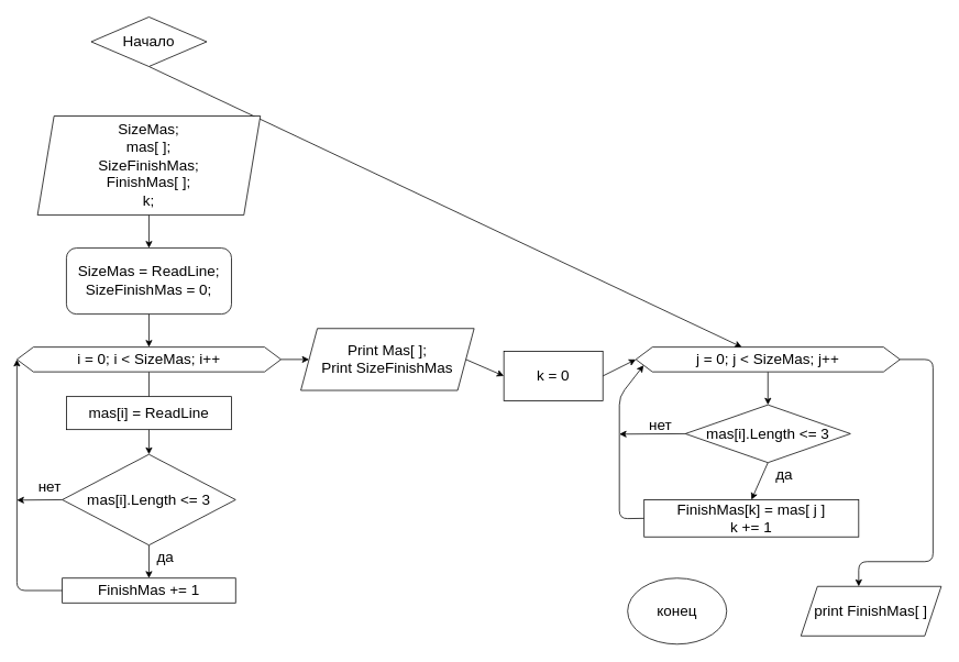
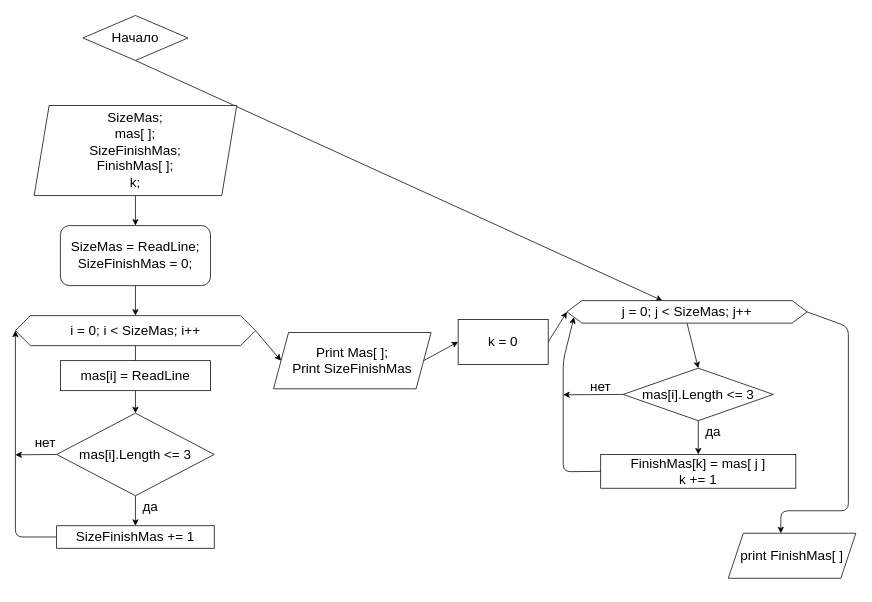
  <mxCell id="0" />
  <mxCell id="1" parent="0" />
  <mxCell id="2" style="edgeStyle=none;html=1;exitX=0.5;exitY=1;exitDx=0;exitDy=0;fontSize=18;" parent="1" source="3" target="22" edge="1"><mxGeometry relative="1" as="geometry" /></mxCell>
  <mxCell id="3" value="&lt;font style=&quot;font-size: 18px&quot;&gt;Начало&lt;/font&gt;" style="rhombus;whiteSpace=wrap;html=1;" parent="1" vertex="1"><mxGeometry x="110" y="20" width="140" height="60" as="geometry" /></mxCell>
  <mxCell id="4" style="edgeStyle=none;html=1;exitX=0.5;exitY=1;exitDx=0;exitDy=0;entryX=0.5;entryY=0;entryDx=0;entryDy=0;fontSize=18;" parent="1" source="5" target="7" edge="1"><mxGeometry relative="1" as="geometry" /></mxCell>
  <mxCell id="5" value="SizeMas;&lt;br&gt;mas[ ];&lt;br&gt;SizeFinishMas;&lt;br&gt;FinishMas[ ];&lt;br&gt;k;" style="shape=parallelogram;perimeter=parallelogramPerimeter;whiteSpace=wrap;html=1;fixedSize=1;fontSize=18;" parent="1" vertex="1"><mxGeometry x="45" y="140" width="270" height="120" as="geometry" /></mxCell>
  <mxCell id="6" style="edgeStyle=none;html=1;exitX=0.5;exitY=1;exitDx=0;exitDy=0;fontSize=18;" parent="1" source="7" target="10" edge="1"><mxGeometry relative="1" as="geometry" /></mxCell>
  <mxCell id="7" value="&lt;span&gt;SizeMas = ReadLine;&lt;br&gt;&lt;/span&gt;SizeFinishMas = 0;&lt;span&gt;&lt;br&gt;&lt;/span&gt;" style="whiteSpace=wrap;html=1;fontSize=18;rounded=1;" parent="1" vertex="1"><mxGeometry x="80" y="300" width="200" height="80" as="geometry" /></mxCell>
  <mxCell id="8" style="edgeStyle=none;html=1;exitX=0.5;exitY=1;exitDx=0;exitDy=0;fontSize=18;endArrow=none;" parent="1" source="10" target="12" edge="1"><mxGeometry relative="1" as="geometry" /></mxCell>
  <mxCell id="9" style="edgeStyle=none;html=1;exitX=1;exitY=0.5;exitDx=0;exitDy=0;entryX=0;entryY=0.5;entryDx=0;entryDy=0;fontSize=18;" edge="1" parent="1" source="10" target="33"><mxGeometry relative="1" as="geometry" /></mxCell>
- <mxCell id="10" value="i = 0; i &amp;lt; SizeMas; i++" style="shape=hexagon;perimeter=hexagonPerimeter2;whiteSpace=wrap;html=1;fixedSize=1;fontSize=18;" parent="1" vertex="1"><mxGeometry x="20" y="420" width="320" height="30" as="geometry" /></mxCell>
+ <mxCell id="10" value="i = 0; i &amp;lt; SizeMas; i++" style="shape=hexagon;perimeter=hexagonPerimeter2;whiteSpace=wrap;html=1;fixedSize=1;fontSize=18;" parent="1" vertex="1"><mxGeometry x="20" y="420" width="320" height="40" as="geometry" /></mxCell>
  <mxCell id="11" style="edgeStyle=none;html=1;exitX=0.5;exitY=1;exitDx=0;exitDy=0;entryX=0.5;entryY=0;entryDx=0;entryDy=0;fontSize=18;" parent="1" source="12" target="14" edge="1"><mxGeometry relative="1" as="geometry" /></mxCell>
  <mxCell id="12" value="mas[i] = ReadLine" style="rounded=0;whiteSpace=wrap;html=1;fontSize=18;" parent="1" vertex="1"><mxGeometry x="80" y="480" width="200" height="40" as="geometry" /></mxCell>
  <mxCell id="13" style="edgeStyle=none;html=1;exitX=0.5;exitY=1;exitDx=0;exitDy=0;fontSize=18;" parent="1" source="14" target="16" edge="1"><mxGeometry relative="1" as="geometry" /></mxCell>
  <mxCell id="14" value="mas[i].Length &amp;lt;= 3" style="rhombus;whiteSpace=wrap;html=1;fontSize=18;" parent="1" vertex="1"><mxGeometry x="75" y="550" width="210" height="110" as="geometry" /></mxCell>
  <mxCell id="15" style="edgeStyle=none;html=1;exitX=0;exitY=0.5;exitDx=0;exitDy=0;fontSize=18;entryX=0;entryY=0.5;entryDx=0;entryDy=0;" parent="1" source="16" target="10" edge="1"><mxGeometry relative="1" as="geometry"><mxPoint x="0" y="715" as="targetPoint" /><Array as="points"><mxPoint x="20" y="715" /></Array></mxGeometry></mxCell>
- <mxCell id="16" value="&lt;span&gt;FinishMas += 1&lt;/span&gt;" style="rounded=0;whiteSpace=wrap;html=1;fontSize=18;" parent="1" vertex="1"><mxGeometry x="75" y="700" width="210" height="30" as="geometry" /></mxCell>
+ <mxCell id="16" value="&lt;span&gt;SizeFinishMas += 1&lt;/span&gt;" style="rounded=0;whiteSpace=wrap;html=1;fontSize=18;" parent="1" vertex="1"><mxGeometry x="75" y="700" width="210" height="30" as="geometry" /></mxCell>
  <mxCell id="17" value="да" style="text;html=1;strokeColor=none;fillColor=none;align=center;verticalAlign=middle;whiteSpace=wrap;rounded=0;fontSize=18;" parent="1" vertex="1"><mxGeometry x="170" y="660" width="60" height="30" as="geometry" /></mxCell>
  <mxCell id="18" style="edgeStyle=none;html=1;exitX=0.75;exitY=1;exitDx=0;exitDy=0;fontSize=18;" parent="1" source="19" edge="1"><mxGeometry relative="1" as="geometry"><mxPoint x="20" y="605.471" as="targetPoint" /></mxGeometry></mxCell>
  <mxCell id="19" value="нет" style="text;html=1;strokeColor=none;fillColor=none;align=center;verticalAlign=middle;whiteSpace=wrap;rounded=0;fontSize=18;" parent="1" vertex="1"><mxGeometry x="30" y="575" width="60" height="30" as="geometry" /></mxCell>
  <mxCell id="20" style="edgeStyle=none;html=1;exitX=0.5;exitY=1;exitDx=0;exitDy=0;entryX=0.5;entryY=0;entryDx=0;entryDy=0;fontSize=18;" parent="1" source="22" target="25" edge="1"><mxGeometry relative="1" as="geometry" /></mxCell>
  <mxCell id="21" style="edgeStyle=none;html=1;exitX=1;exitY=0.5;exitDx=0;exitDy=0;entryX=0.5;entryY=0;entryDx=0;entryDy=0;fontSize=18;" parent="1" source="22" edge="1"><mxGeometry relative="1" as="geometry"><Array as="points"><mxPoint x="1130" y="435" /><mxPoint x="1130" y="680" /><mxPoint x="1040" y="680" /></Array><mxPoint x="1040" y="710" as="targetPoint" /></mxGeometry></mxCell>
- <mxCell id="22" value="j = 0; j &amp;lt; SizeMas; j++" style="shape=hexagon;perimeter=hexagonPerimeter2;whiteSpace=wrap;html=1;fixedSize=1;fontSize=18;" parent="1" vertex="1"><mxGeometry x="770" y="420" width="320" height="30" as="geometry" /></mxCell>
+ <mxCell id="22" value="j = 0; j &amp;lt; SizeMas; j++" style="shape=hexagon;perimeter=hexagonPerimeter2;whiteSpace=wrap;html=1;fixedSize=1;fontSize=18;" parent="1" vertex="1"><mxGeometry x="755" y="400" width="320" height="30" as="geometry" /></mxCell>
  <mxCell id="23" style="edgeStyle=none;html=1;exitX=0.5;exitY=1;exitDx=0;exitDy=0;entryX=0.5;entryY=0;entryDx=0;entryDy=0;fontSize=18;" parent="1" source="25" target="27" edge="1"><mxGeometry relative="1" as="geometry" /></mxCell>
  <mxCell id="24" style="edgeStyle=none;html=1;exitX=0;exitY=0.5;exitDx=0;exitDy=0;fontSize=18;" parent="1" source="25" edge="1"><mxGeometry relative="1" as="geometry"><mxPoint x="750" y="525.471" as="targetPoint" /></mxGeometry></mxCell>
  <mxCell id="25" value="&lt;span&gt;mas[i].Length &amp;lt;= 3&lt;/span&gt;" style="rhombus;whiteSpace=wrap;html=1;fontSize=18;" parent="1" vertex="1"><mxGeometry x="830" y="490" width="200" height="70" as="geometry" /></mxCell>
  <mxCell id="26" style="edgeStyle=none;html=1;exitX=0;exitY=0.5;exitDx=0;exitDy=0;entryX=0;entryY=0.75;entryDx=0;entryDy=0;fontSize=18;" parent="1" source="27" target="22" edge="1"><mxGeometry relative="1" as="geometry"><Array as="points"><mxPoint x="750" y="628" /><mxPoint x="750" y="480" /></Array></mxGeometry></mxCell>
- <mxCell id="27" value="&lt;span&gt;FinishMas[k] = mas[ j ]&lt;br&gt;k += 1&lt;br&gt;&lt;/span&gt;" style="rounded=0;whiteSpace=wrap;html=1;fontSize=18;" parent="1" vertex="1"><mxGeometry x="780" y="605" width="260" height="45" as="geometry" /></mxCell>
+ <mxCell id="27" value="&lt;span&gt;FinishMas[k] = mas[ j ]&lt;br&gt;k += 1&lt;br&gt;&lt;/span&gt;" style="rounded=0;whiteSpace=wrap;html=1;fontSize=18;" parent="1" vertex="1"><mxGeometry x="800" y="605" width="260" height="45" as="geometry" /></mxCell>
  <mxCell id="28" value="да" style="text;html=1;strokeColor=none;fillColor=none;align=center;verticalAlign=middle;whiteSpace=wrap;rounded=0;fontSize=18;" parent="1" vertex="1"><mxGeometry x="920" y="560" width="60" height="30" as="geometry" /></mxCell>
  <mxCell id="29" value="нет" style="text;html=1;strokeColor=none;fillColor=none;align=center;verticalAlign=middle;whiteSpace=wrap;rounded=0;fontSize=18;" parent="1" vertex="1"><mxGeometry x="770" y="500" width="60" height="30" as="geometry" /></mxCell>
- <mxCell id="30" value="конец" style="ellipse;whiteSpace=wrap;html=1;fontSize=18;" parent="1" vertex="1"><mxGeometry x="760" y="700" width="120" height="80" as="geometry" /></mxCell>
  <mxCell id="31" value="&lt;span style=&quot;font-size: 18px&quot;&gt;print FinishMas[ ]&lt;/span&gt;" style="shape=parallelogram;perimeter=parallelogramPerimeter;whiteSpace=wrap;html=1;fixedSize=1;" parent="1" vertex="1"><mxGeometry x="970" y="710" width="170" height="60" as="geometry" /></mxCell>
  <mxCell id="32" style="edgeStyle=none;html=1;exitX=1;exitY=0.5;exitDx=0;exitDy=0;entryX=0;entryY=0.5;entryDx=0;entryDy=0;fontSize=18;" edge="1" parent="1" source="33" target="35"><mxGeometry relative="1" as="geometry" /></mxCell>
- <mxCell id="33" value="&lt;font&gt;Print Mas[ ];&lt;br&gt;Print SizeFinishMas&lt;/font&gt;&lt;br style=&quot;font-size: 12px&quot;&gt;" style="shape=parallelogram;perimeter=parallelogramPerimeter;whiteSpace=wrap;html=1;fixedSize=1;fontSize=18;" vertex="1" parent="1"><mxGeometry x="364" y="397.5" width="210" height="75" as="geometry" /></mxCell>
+ <mxCell id="33" value="&lt;font&gt;Print Mas[ ];&lt;br&gt;Print SizeFinishMas&lt;/font&gt;&lt;br style=&quot;font-size: 12px&quot;&gt;" style="shape=parallelogram;perimeter=parallelogramPerimeter;whiteSpace=wrap;html=1;fixedSize=1;fontSize=18;" vertex="1" parent="1"><mxGeometry x="364" y="442.5" width="210" height="75" as="geometry" /></mxCell>
  <mxCell id="34" style="edgeStyle=none;html=1;exitX=1;exitY=0.5;exitDx=0;exitDy=0;entryX=0;entryY=0.5;entryDx=0;entryDy=0;fontSize=18;" edge="1" parent="1" source="35" target="22"><mxGeometry relative="1" as="geometry" /></mxCell>
  <mxCell id="35" value="k = 0" style="rounded=0;whiteSpace=wrap;html=1;fontSize=18;" vertex="1" parent="1"><mxGeometry x="610" y="425" width="120" height="60" as="geometry" /></mxCell>
